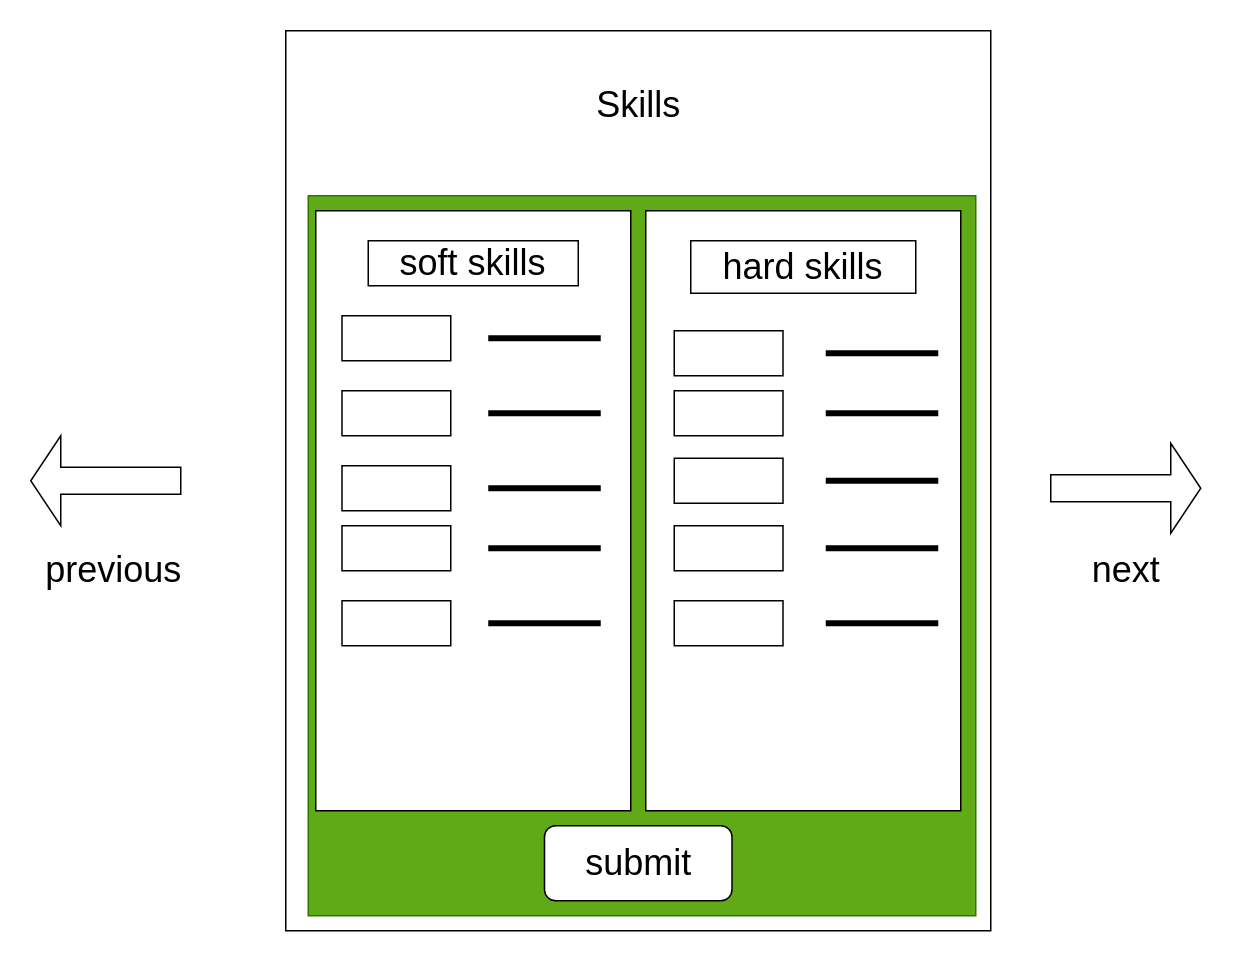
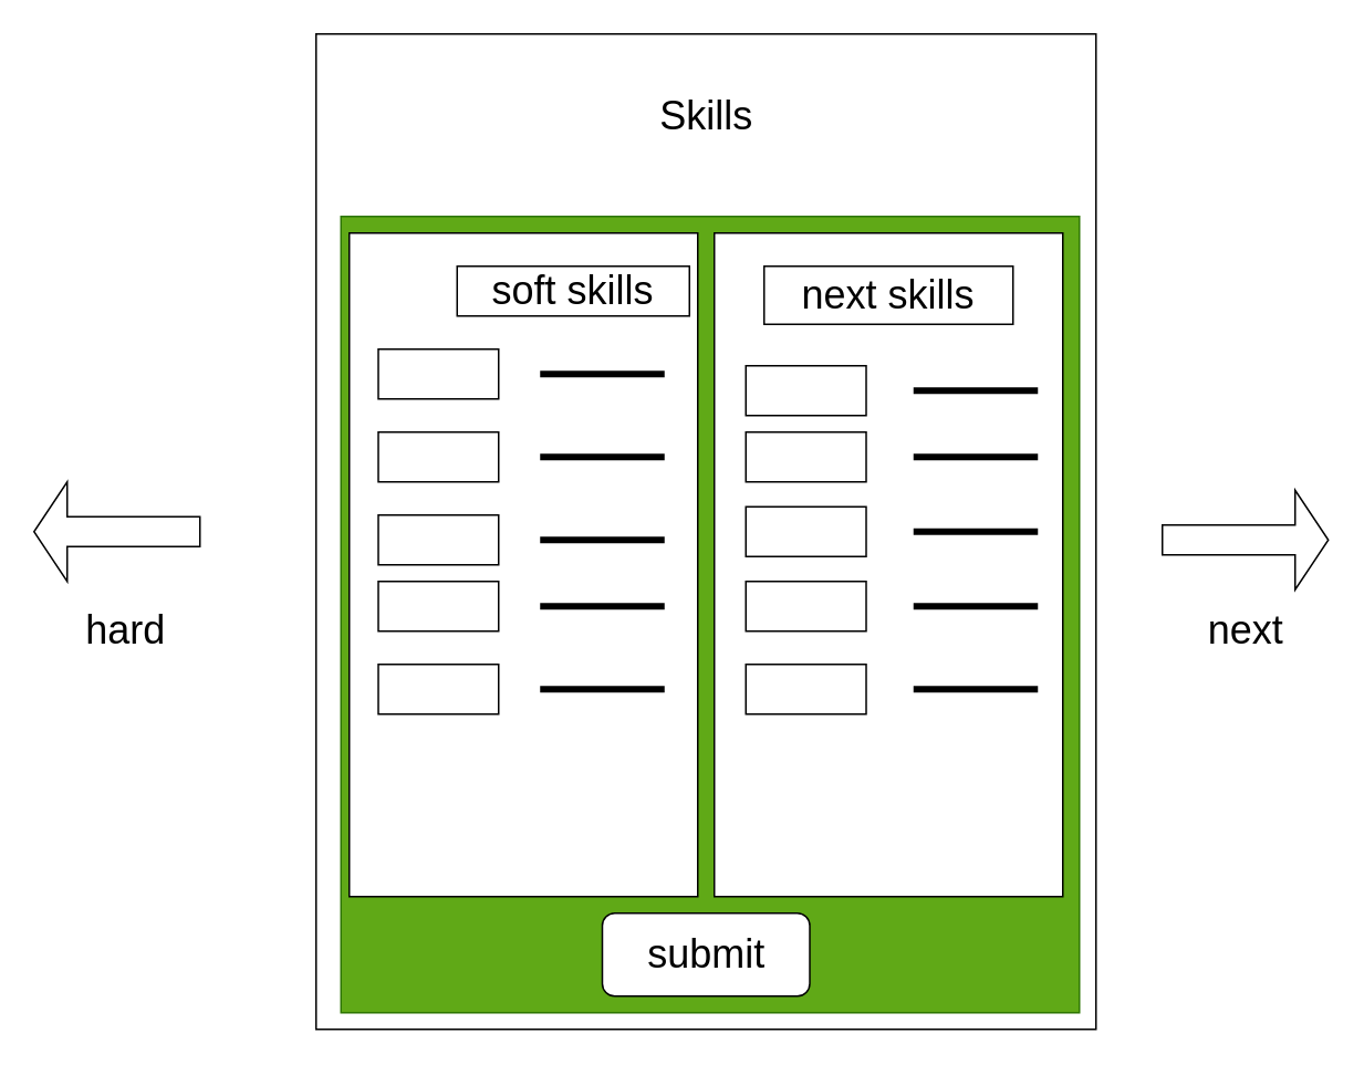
  <mxCell id="0" />
  <mxCell id="1" parent="0" />
  <mxCell id="2" style="edgeStyle=none;html=1;fontSize=24;" edge="1" parent="1" source="3"><mxGeometry relative="1" as="geometry"><mxPoint x="425" y="620" as="targetPoint" /></mxGeometry></mxCell>
  <mxCell id="3" value="t" style="whiteSpace=wrap;html=1;" vertex="1" parent="1"><mxGeometry x="190" y="20" width="470" height="600" as="geometry" /></mxCell>
  <mxCell id="4" value="" style="whiteSpace=wrap;html=1;fillColor=#60a917;fontColor=#ffffff;strokeColor=#2D7600;" vertex="1" parent="1"><mxGeometry x="205" y="130" width="445" height="480" as="geometry" /></mxCell>
  <mxCell id="5" value="" style="whiteSpace=wrap;html=1;" vertex="1" parent="1"><mxGeometry x="210" y="140" width="210" height="400" as="geometry" /></mxCell>
  <mxCell id="6" value="" style="whiteSpace=wrap;html=1;" vertex="1" parent="1"><mxGeometry x="430" y="140" width="210" height="400" as="geometry" /></mxCell>
  <mxCell id="7" value="Skills" style="text;strokeColor=none;align=center;fillColor=none;html=1;verticalAlign=middle;whiteSpace=wrap;rounded=0;fontSize=24;" vertex="1" parent="1"><mxGeometry x="347.5" y="40" width="155" height="60" as="geometry" /></mxCell>
  <mxCell id="8" value="submit" style="rounded=1;whiteSpace=wrap;html=1;fontSize=24;" vertex="1" parent="1"><mxGeometry x="362.5" y="550" width="125" height="50" as="geometry" /></mxCell>
- <mxCell id="9" value="soft skills" style="whiteSpace=wrap;html=1;fontSize=24;" vertex="1" parent="1"><mxGeometry x="245" y="160" width="140" height="30" as="geometry" /></mxCell>
+ <mxCell id="9" value="soft skills" style="whiteSpace=wrap;html=1;fontSize=24;" vertex="1" parent="1"><mxGeometry x="275" y="160" width="140" height="30" as="geometry" /></mxCell>
  <mxCell id="10" value="" style="whiteSpace=wrap;html=1;fontSize=24;" vertex="1" parent="1"><mxGeometry x="227.5" y="210" width="72.5" height="30" as="geometry" /></mxCell>
  <mxCell id="11" value="" style="whiteSpace=wrap;html=1;fontSize=24;" vertex="1" parent="1"><mxGeometry x="227.5" y="260" width="72.5" height="30" as="geometry" /></mxCell>
  <mxCell id="12" value="" style="whiteSpace=wrap;html=1;fontSize=24;" vertex="1" parent="1"><mxGeometry x="227.5" y="310" width="72.5" height="30" as="geometry" /></mxCell>
  <mxCell id="13" value="" style="whiteSpace=wrap;html=1;fontSize=24;" vertex="1" parent="1"><mxGeometry x="227.5" y="350" width="72.5" height="30" as="geometry" /></mxCell>
  <mxCell id="14" value="" style="whiteSpace=wrap;html=1;fontSize=24;" vertex="1" parent="1"><mxGeometry x="227.5" y="400" width="72.5" height="30" as="geometry" /></mxCell>
  <mxCell id="15" value="" style="line;strokeWidth=4;html=1;perimeter=backbonePerimeter;points=[];outlineConnect=0;fontSize=24;" vertex="1" parent="1"><mxGeometry x="325" y="220" width="75" height="10" as="geometry" /></mxCell>
  <mxCell id="16" value="" style="line;strokeWidth=4;html=1;perimeter=backbonePerimeter;points=[];outlineConnect=0;fontSize=24;" vertex="1" parent="1"><mxGeometry x="325" y="270" width="75" height="10" as="geometry" /></mxCell>
  <mxCell id="17" value="" style="line;strokeWidth=4;html=1;perimeter=backbonePerimeter;points=[];outlineConnect=0;fontSize=24;" vertex="1" parent="1"><mxGeometry x="325" y="320" width="75" height="10" as="geometry" /></mxCell>
  <mxCell id="18" value="" style="line;strokeWidth=4;html=1;perimeter=backbonePerimeter;points=[];outlineConnect=0;fontSize=24;" vertex="1" parent="1"><mxGeometry x="325" y="360" width="75" height="10" as="geometry" /></mxCell>
  <mxCell id="19" value="" style="line;strokeWidth=4;html=1;perimeter=backbonePerimeter;points=[];outlineConnect=0;fontSize=24;" vertex="1" parent="1"><mxGeometry x="325" y="410" width="75" height="10" as="geometry" /></mxCell>
- <mxCell id="20" value="hard skills" style="rounded=0;whiteSpace=wrap;html=1;fontSize=24;" vertex="1" parent="1"><mxGeometry x="460" y="160" width="150" height="35" as="geometry" /></mxCell>
+ <mxCell id="20" value="next skills" style="rounded=0;whiteSpace=wrap;html=1;fontSize=24;" vertex="1" parent="1"><mxGeometry x="460" y="160" width="150" height="35" as="geometry" /></mxCell>
  <mxCell id="21" value="" style="rounded=0;whiteSpace=wrap;html=1;fontSize=24;" vertex="1" parent="1"><mxGeometry x="449" y="220" width="72.5" height="30" as="geometry" /></mxCell>
  <mxCell id="22" value="" style="rounded=0;whiteSpace=wrap;html=1;fontSize=24;" vertex="1" parent="1"><mxGeometry x="449" y="260" width="72.5" height="30" as="geometry" /></mxCell>
  <mxCell id="23" value="" style="rounded=0;whiteSpace=wrap;html=1;fontSize=24;" vertex="1" parent="1"><mxGeometry x="449" y="305" width="72.5" height="30" as="geometry" /></mxCell>
  <mxCell id="24" value="" style="rounded=0;whiteSpace=wrap;html=1;fontSize=24;" vertex="1" parent="1"><mxGeometry x="449" y="350" width="72.5" height="30" as="geometry" /></mxCell>
  <mxCell id="25" value="" style="rounded=0;whiteSpace=wrap;html=1;fontSize=24;" vertex="1" parent="1"><mxGeometry x="449" y="400" width="72.5" height="30" as="geometry" /></mxCell>
  <mxCell id="26" value="" style="line;strokeWidth=4;html=1;perimeter=backbonePerimeter;points=[];outlineConnect=0;fontSize=24;" vertex="1" parent="1"><mxGeometry x="550" y="230" width="75" height="10" as="geometry" /></mxCell>
  <mxCell id="27" value="" style="line;strokeWidth=4;html=1;perimeter=backbonePerimeter;points=[];outlineConnect=0;fontSize=24;" vertex="1" parent="1"><mxGeometry x="550" y="270" width="75" height="10" as="geometry" /></mxCell>
  <mxCell id="28" value="" style="line;strokeWidth=4;html=1;perimeter=backbonePerimeter;points=[];outlineConnect=0;fontSize=24;" vertex="1" parent="1"><mxGeometry x="550" y="315" width="75" height="10" as="geometry" /></mxCell>
  <mxCell id="29" value="" style="line;strokeWidth=4;html=1;perimeter=backbonePerimeter;points=[];outlineConnect=0;fontSize=24;" vertex="1" parent="1"><mxGeometry x="550" y="360" width="75" height="10" as="geometry" /></mxCell>
  <mxCell id="30" value="" style="line;strokeWidth=4;html=1;perimeter=backbonePerimeter;points=[];outlineConnect=0;fontSize=24;" vertex="1" parent="1"><mxGeometry x="550" y="410" width="75" height="10" as="geometry" /></mxCell>
  <mxCell id="31" value="" style="shape=singleArrow;whiteSpace=wrap;html=1;fontSize=24;" vertex="1" parent="1"><mxGeometry x="700" y="295" width="100" height="60" as="geometry" /></mxCell>
  <mxCell id="32" value="" style="shape=singleArrow;direction=west;whiteSpace=wrap;html=1;fontSize=24;" vertex="1" parent="1"><mxGeometry x="20" y="290" width="100" height="60" as="geometry" /></mxCell>
  <mxCell id="33" value="next" style="text;html=1;align=center;verticalAlign=middle;resizable=0;points=[];autosize=1;strokeColor=none;fillColor=none;fontSize=24;" vertex="1" parent="1"><mxGeometry x="715" y="360" width="70" height="40" as="geometry" /></mxCell>
- <mxCell id="34" value="previous" style="text;html=1;align=center;verticalAlign=middle;resizable=0;points=[];autosize=1;strokeColor=none;fillColor=none;fontSize=24;" vertex="1" parent="1"><mxGeometry x="20" y="360" width="110" height="40" as="geometry" /></mxCell>
+ <mxCell id="34" value="hard" style="text;html=1;align=center;verticalAlign=middle;resizable=0;points=[];autosize=1;strokeColor=none;fillColor=none;fontSize=24;" vertex="1" parent="1"><mxGeometry x="20" y="360" width="110" height="40" as="geometry" /></mxCell>
